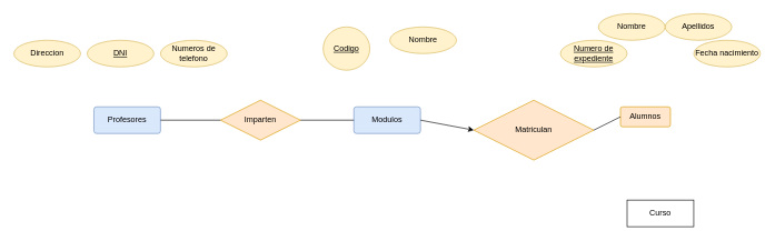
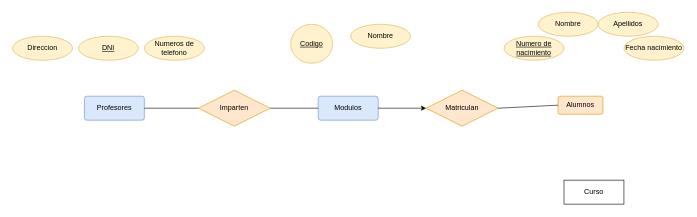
  <mxCell id="0" />
  <mxCell id="1" parent="0" />
  <mxCell id="2" value="Modulos" style="rounded=1;arcSize=10;whiteSpace=wrap;html=1;align=center;fillColor=#dae8fc;strokeColor=#6c8ebf;" vertex="1" parent="1"><mxGeometry x="530" y="160" width="100" height="40" as="geometry" /></mxCell>
  <mxCell id="3" value="Profesores" style="rounded=1;arcSize=10;whiteSpace=wrap;html=1;align=center;fillColor=#dae8fc;strokeColor=#6c8ebf;" vertex="1" parent="1"><mxGeometry x="140" y="160" width="100" height="40" as="geometry" /></mxCell>
  <mxCell id="4" value="Alumnos" style="rounded=1;arcSize=10;whiteSpace=wrap;html=1;align=center;fillColor=#ffe6cc;strokeColor=#d79b00;" vertex="1" parent="1"><mxGeometry x="930" y="160" width="75" height="30" as="geometry" /></mxCell>
- <mxCell id="5" value="Matriculan" style="shape=rhombus;perimeter=rhombusPerimeter;whiteSpace=wrap;html=1;align=center;fillColor=#ffe6cc;strokeColor=#d79b00;" vertex="1" parent="1"><mxGeometry x="710" y="150" width="180" height="90" as="geometry" /></mxCell>
+ <mxCell id="5" value="Matriculan" style="shape=rhombus;perimeter=rhombusPerimeter;whiteSpace=wrap;html=1;align=center;fillColor=#ffe6cc;strokeColor=#d79b00;" vertex="1" parent="1"><mxGeometry x="710" y="150" width="120" height="60" as="geometry" /></mxCell>
  <mxCell id="6" value="Imparten" style="shape=rhombus;perimeter=rhombusPerimeter;whiteSpace=wrap;html=1;align=center;fillColor=#ffe6cc;strokeColor=#d79b00;" vertex="1" parent="1"><mxGeometry x="330" y="150" width="120" height="60" as="geometry" /></mxCell>
  <mxCell id="7" value="" style="endArrow=none;html=1;rounded=0;entryX=1;entryY=0.5;entryDx=0;entryDy=0;exitX=0;exitY=0.5;exitDx=0;exitDy=0;" edge="1" parent="1" source="2" target="6"><mxGeometry width="50" height="50" relative="1" as="geometry"><mxPoint x="520" y="180" as="sourcePoint" /><mxPoint x="610" y="250" as="targetPoint" /></mxGeometry></mxCell>
  <mxCell id="8" value="" style="endArrow=none;html=1;rounded=0;exitX=1;exitY=0.5;exitDx=0;exitDy=0;entryX=0;entryY=0.5;entryDx=0;entryDy=0;" edge="1" parent="1" source="3" target="6"><mxGeometry width="50" height="50" relative="1" as="geometry"><mxPoint x="560" y="300" as="sourcePoint" /><mxPoint x="610" y="250" as="targetPoint" /></mxGeometry></mxCell>
  <mxCell id="9" value="" style="endArrow=classic;html=1;rounded=0;entryX=0;entryY=0.5;entryDx=0;entryDy=0;exitX=1;exitY=0.5;exitDx=0;exitDy=0;" edge="1" parent="1" source="2" target="5"><mxGeometry width="50" height="50" relative="1" as="geometry"><mxPoint x="560" y="300" as="sourcePoint" /><mxPoint x="610" y="250" as="targetPoint" /></mxGeometry></mxCell>
  <mxCell id="10" value="" style="endArrow=none;html=1;rounded=0;entryX=0;entryY=0.5;entryDx=0;entryDy=0;exitX=1;exitY=0.5;exitDx=0;exitDy=0;" edge="1" parent="1" source="5" target="4"><mxGeometry width="50" height="50" relative="1" as="geometry"><mxPoint x="560" y="300" as="sourcePoint" /><mxPoint x="610" y="250" as="targetPoint" /></mxGeometry></mxCell>
  <mxCell id="11" value="Direccion" style="ellipse;whiteSpace=wrap;html=1;align=center;fillColor=#fff2cc;strokeColor=#d6b656;" vertex="1" parent="1"><mxGeometry x="20" y="60" width="100" height="40" as="geometry" /></mxCell>
  <mxCell id="12" value="Numeros de telefono" style="ellipse;whiteSpace=wrap;html=1;align=center;fillColor=#fff2cc;strokeColor=#d6b656;" vertex="1" parent="1"><mxGeometry x="240" y="60" width="100" height="40" as="geometry" /></mxCell>
  <mxCell id="13" value="Codigo" style="ellipse;whiteSpace=wrap;html=1;align=center;fontStyle=4;fillColor=#fff2cc;strokeColor=#d6b656;" vertex="1" parent="1"><mxGeometry x="484" y="40" width="70" height="65" as="geometry" /></mxCell>
  <mxCell id="14" value="&lt;div&gt;DNI&lt;/div&gt;" style="ellipse;whiteSpace=wrap;html=1;align=center;fontStyle=4;fillColor=#fff2cc;strokeColor=#d6b656;" vertex="1" parent="1"><mxGeometry x="130" y="60" width="100" height="40" as="geometry" /></mxCell>
  <mxCell id="15" value="Nombre" style="ellipse;whiteSpace=wrap;html=1;align=center;fillColor=#fff2cc;strokeColor=#d6b656;" vertex="1" parent="1"><mxGeometry x="584" y="40" width="100" height="40" as="geometry" /></mxCell>
- <mxCell id="16" value="Numero de expediente" style="ellipse;whiteSpace=wrap;html=1;align=center;fontStyle=4;fillColor=#fff2cc;strokeColor=#d6b656;" vertex="1" parent="1"><mxGeometry x="840" y="60" width="100" height="40" as="geometry" /></mxCell>
+ <mxCell id="16" value="Numero de nacimiento" style="ellipse;whiteSpace=wrap;html=1;align=center;fontStyle=4;fillColor=#fff2cc;strokeColor=#d6b656;" vertex="1" parent="1"><mxGeometry x="840" y="60" width="100" height="40" as="geometry" /></mxCell>
  <mxCell id="17" value="Fecha nacimiento" style="ellipse;whiteSpace=wrap;html=1;align=center;fillColor=#fff2cc;strokeColor=#d6b656;" vertex="1" parent="1"><mxGeometry x="1040" y="60" width="100" height="40" as="geometry" /></mxCell>
  <mxCell id="18" value="Apellidos" style="ellipse;whiteSpace=wrap;html=1;align=center;fillColor=#fff2cc;strokeColor=#d6b656;" vertex="1" parent="1"><mxGeometry x="997" y="20" width="100" height="40" as="geometry" /></mxCell>
  <mxCell id="19" value="Nombre" style="ellipse;whiteSpace=wrap;html=1;align=center;fillColor=#fff2cc;strokeColor=#d6b656;" vertex="1" parent="1"><mxGeometry x="897" y="20" width="100" height="40" as="geometry" /></mxCell>
  <mxCell id="20" value="Curso" style="whiteSpace=wrap;html=1;align=center;" vertex="1" parent="1"><mxGeometry x="940" y="300" width="100" height="40" as="geometry" /></mxCell>
